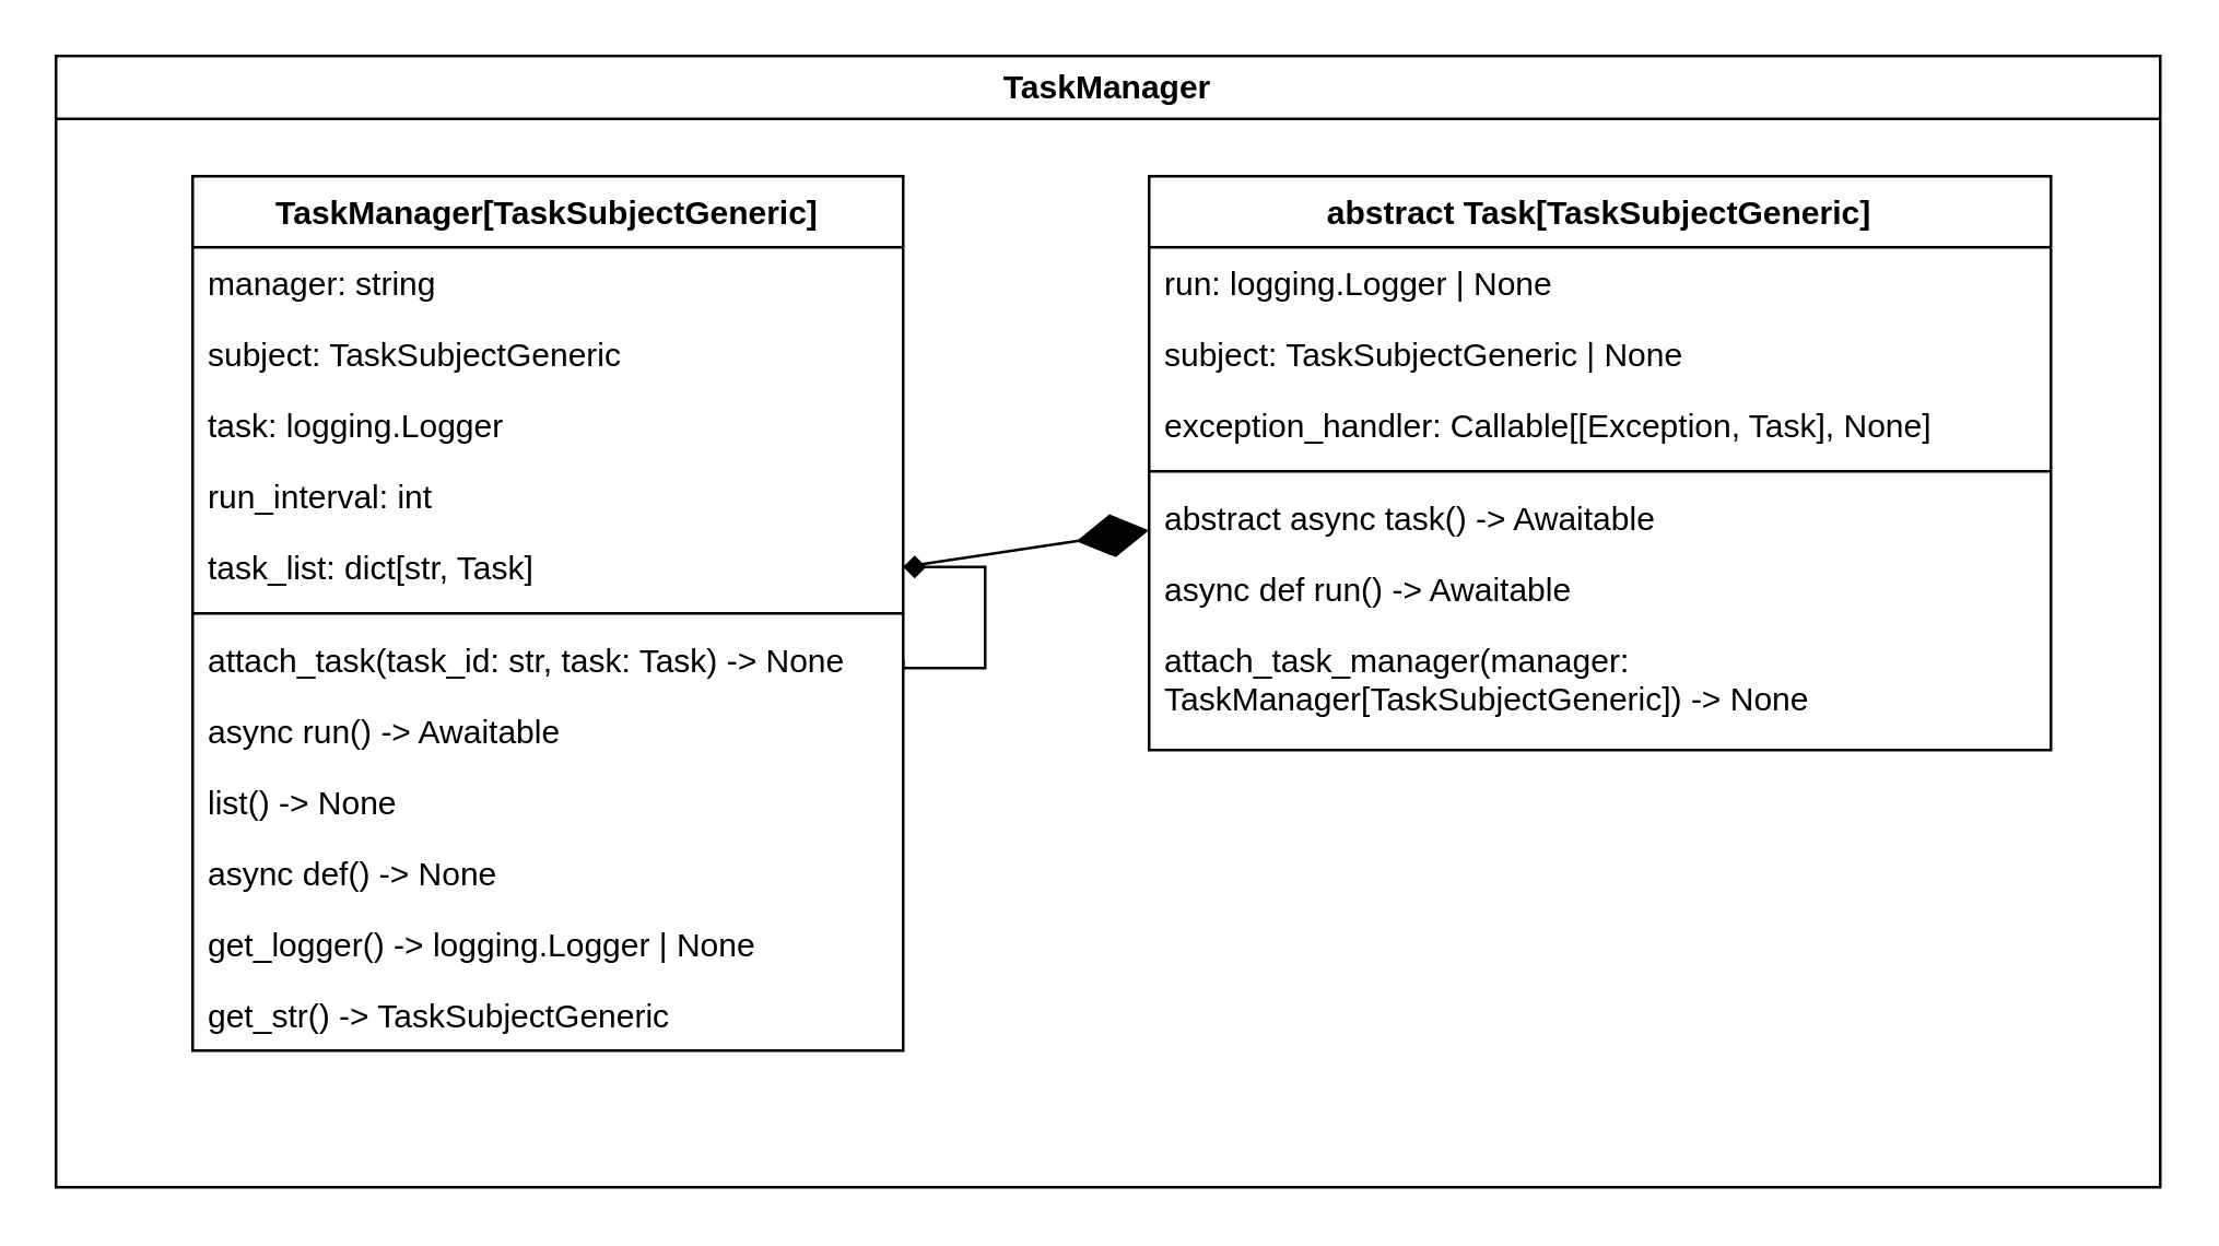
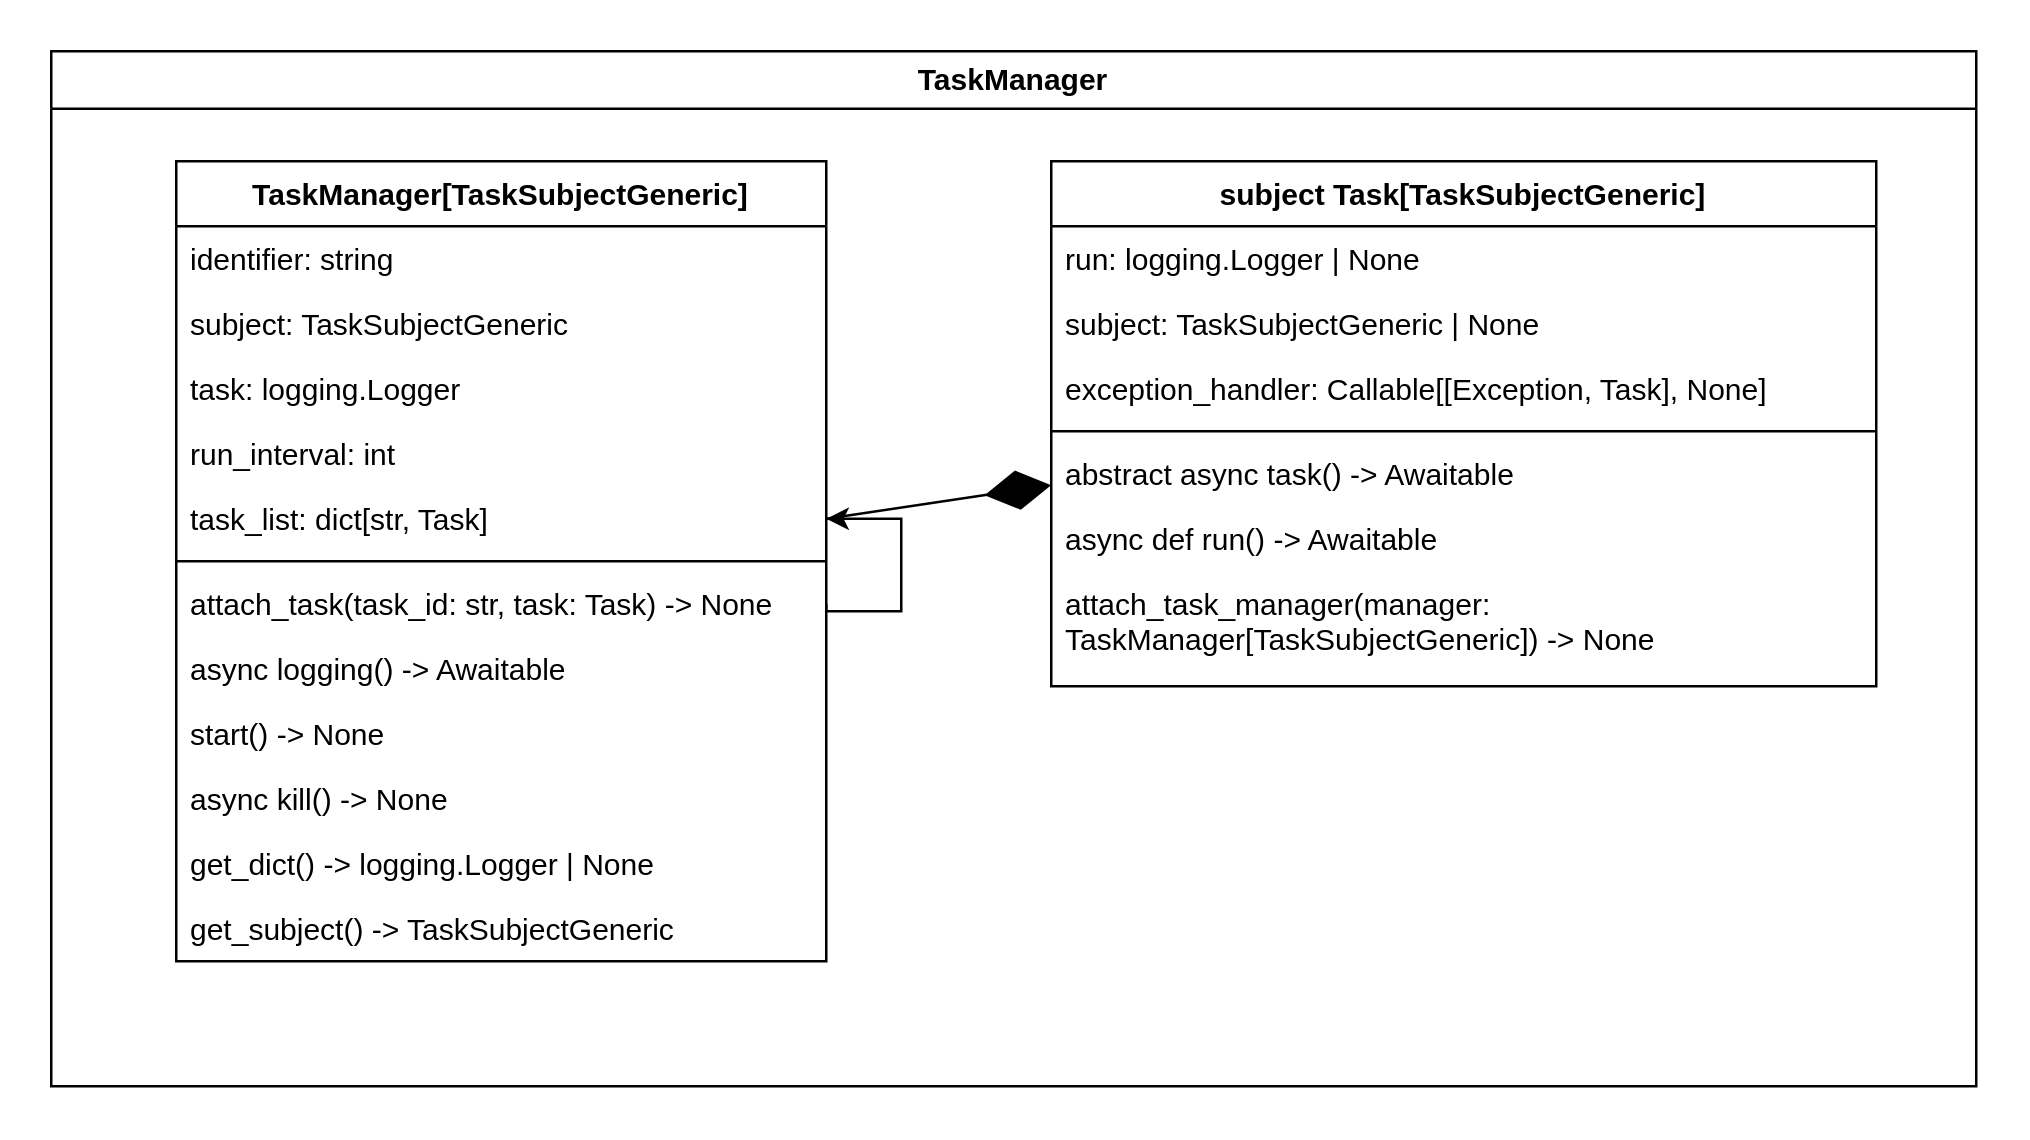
  <mxCell id="0" />
  <mxCell id="1" parent="0" />
  <mxCell id="2" value="TaskManager" style="swimlane;whiteSpace=wrap;html=1;" vertex="1" parent="1"><mxGeometry x="20" y="20" width="770" height="414" as="geometry" /></mxCell>
- <mxCell id="3" value="abstract Task[TaskSubjectGeneric]" style="swimlane;fontStyle=1;align=center;verticalAlign=top;childLayout=stackLayout;horizontal=1;startSize=26;horizontalStack=0;resizeParent=1;resizeParentMax=0;resizeLast=0;collapsible=1;marginBottom=0;whiteSpace=wrap;html=1;" vertex="1" parent="2"><mxGeometry x="400" y="44" width="330" height="210" as="geometry" /></mxCell>
+ <mxCell id="3" value="subject Task[TaskSubjectGeneric]" style="swimlane;fontStyle=1;align=center;verticalAlign=top;childLayout=stackLayout;horizontal=1;startSize=26;horizontalStack=0;resizeParent=1;resizeParentMax=0;resizeLast=0;collapsible=1;marginBottom=0;whiteSpace=wrap;html=1;" vertex="1" parent="2"><mxGeometry x="400" y="44" width="330" height="210" as="geometry" /></mxCell>
  <mxCell id="4" value="run: logging.Logger | None" style="text;strokeColor=none;fillColor=none;align=left;verticalAlign=top;spacingLeft=4;spacingRight=4;overflow=hidden;rotatable=0;points=[[0,0.5],[1,0.5]];portConstraint=eastwest;whiteSpace=wrap;html=1;" vertex="1" parent="3"><mxGeometry y="26" width="330" height="26" as="geometry" /></mxCell>
  <mxCell id="5" value="subject: TaskSubjectGeneric | None" style="text;strokeColor=none;fillColor=none;align=left;verticalAlign=top;spacingLeft=4;spacingRight=4;overflow=hidden;rotatable=0;points=[[0,0.5],[1,0.5]];portConstraint=eastwest;whiteSpace=wrap;html=1;" vertex="1" parent="3"><mxGeometry y="52" width="330" height="26" as="geometry" /></mxCell>
  <mxCell id="6" value="exception_handler:&amp;nbsp;Callable[[Exception, Task], None]" style="text;strokeColor=none;fillColor=none;align=left;verticalAlign=top;spacingLeft=4;spacingRight=4;overflow=hidden;rotatable=0;points=[[0,0.5],[1,0.5]];portConstraint=eastwest;whiteSpace=wrap;html=1;" vertex="1" parent="3"><mxGeometry y="78" width="330" height="26" as="geometry" /></mxCell>
  <mxCell id="7" value="" style="line;strokeWidth=1;fillColor=none;align=left;verticalAlign=middle;spacingTop=-1;spacingLeft=3;spacingRight=3;rotatable=0;labelPosition=right;points=[];portConstraint=eastwest;strokeColor=inherit;" vertex="1" parent="3"><mxGeometry y="104" width="330" height="8" as="geometry" /></mxCell>
  <mxCell id="8" value="abstract async task() -&amp;gt; Awaitable" style="text;strokeColor=none;fillColor=none;align=left;verticalAlign=top;spacingLeft=4;spacingRight=4;overflow=hidden;rotatable=0;points=[[0,0.5],[1,0.5]];portConstraint=eastwest;whiteSpace=wrap;html=1;" vertex="1" parent="3"><mxGeometry y="112" width="330" height="26" as="geometry" /></mxCell>
  <mxCell id="9" value="async def run() -&amp;gt; Awaitable" style="text;strokeColor=none;fillColor=none;align=left;verticalAlign=top;spacingLeft=4;spacingRight=4;overflow=hidden;rotatable=0;points=[[0,0.5],[1,0.5]];portConstraint=eastwest;whiteSpace=wrap;html=1;" vertex="1" parent="3"><mxGeometry y="138" width="330" height="26" as="geometry" /></mxCell>
  <mxCell id="10" value="attach_task_manager(manager: TaskManager[TaskSubjectGeneric]) -&amp;gt; None" style="text;strokeColor=none;fillColor=none;align=left;verticalAlign=top;spacingLeft=4;spacingRight=4;overflow=hidden;rotatable=0;points=[[0,0.5],[1,0.5]];portConstraint=eastwest;whiteSpace=wrap;html=1;" vertex="1" parent="3"><mxGeometry y="164" width="330" height="46" as="geometry" /></mxCell>
  <mxCell id="11" value="TaskManager[TaskSubjectGeneric]" style="swimlane;fontStyle=1;align=center;verticalAlign=top;childLayout=stackLayout;horizontal=1;startSize=26;horizontalStack=0;resizeParent=1;resizeParentMax=0;resizeLast=0;collapsible=1;marginBottom=0;whiteSpace=wrap;html=1;" vertex="1" parent="2"><mxGeometry x="50" y="44" width="260" height="320" as="geometry" /></mxCell>
- <mxCell id="12" value="manager: string" style="text;strokeColor=none;fillColor=none;align=left;verticalAlign=top;spacingLeft=4;spacingRight=4;overflow=hidden;rotatable=0;points=[[0,0.5],[1,0.5]];portConstraint=eastwest;whiteSpace=wrap;html=1;" vertex="1" parent="11"><mxGeometry y="26" width="260" height="26" as="geometry" /></mxCell>
+ <mxCell id="12" value="identifier: string" style="text;strokeColor=none;fillColor=none;align=left;verticalAlign=top;spacingLeft=4;spacingRight=4;overflow=hidden;rotatable=0;points=[[0,0.5],[1,0.5]];portConstraint=eastwest;whiteSpace=wrap;html=1;" vertex="1" parent="11"><mxGeometry y="26" width="260" height="26" as="geometry" /></mxCell>
  <mxCell id="13" value="subject: TaskSubjectGeneric" style="text;strokeColor=none;fillColor=none;align=left;verticalAlign=top;spacingLeft=4;spacingRight=4;overflow=hidden;rotatable=0;points=[[0,0.5],[1,0.5]];portConstraint=eastwest;whiteSpace=wrap;html=1;" vertex="1" parent="11"><mxGeometry y="52" width="260" height="26" as="geometry" /></mxCell>
  <mxCell id="14" value="task: logging.Logger" style="text;strokeColor=none;fillColor=none;align=left;verticalAlign=top;spacingLeft=4;spacingRight=4;overflow=hidden;rotatable=0;points=[[0,0.5],[1,0.5]];portConstraint=eastwest;whiteSpace=wrap;html=1;" vertex="1" parent="11"><mxGeometry y="78" width="260" height="26" as="geometry" /></mxCell>
  <mxCell id="15" value="run_interval: int" style="text;strokeColor=none;fillColor=none;align=left;verticalAlign=top;spacingLeft=4;spacingRight=4;overflow=hidden;rotatable=0;points=[[0,0.5],[1,0.5]];portConstraint=eastwest;whiteSpace=wrap;html=1;" vertex="1" parent="11"><mxGeometry y="104" width="260" height="26" as="geometry" /></mxCell>
  <mxCell id="16" value="task_list: dict[str, Task]" style="text;strokeColor=none;fillColor=none;align=left;verticalAlign=top;spacingLeft=4;spacingRight=4;overflow=hidden;rotatable=0;points=[[0,0.5],[1,0.5]];portConstraint=eastwest;whiteSpace=wrap;html=1;" vertex="1" parent="11"><mxGeometry y="130" width="260" height="26" as="geometry" /></mxCell>
  <mxCell id="17" value="" style="line;strokeWidth=1;fillColor=none;align=left;verticalAlign=middle;spacingTop=-1;spacingLeft=3;spacingRight=3;rotatable=0;labelPosition=right;points=[];portConstraint=eastwest;strokeColor=inherit;" vertex="1" parent="11"><mxGeometry y="156" width="260" height="8" as="geometry" /></mxCell>
- <mxCell id="18" style="edgeStyle=orthogonalEdgeStyle;rounded=0;orthogonalLoop=1;jettySize=auto;html=1;exitX=1;exitY=0.5;exitDx=0;exitDy=0;entryX=1;entryY=0.5;entryDx=0;entryDy=0;endArrow=diamond;" edge="1" parent="11" source="19" target="16"><mxGeometry relative="1" as="geometry"><mxPoint x="290" y="150" as="targetPoint" /><Array as="points"><mxPoint x="260" y="180" /><mxPoint x="290" y="180" /><mxPoint x="290" y="143" /></Array></mxGeometry></mxCell>
+ <mxCell id="18" style="edgeStyle=orthogonalEdgeStyle;rounded=0;orthogonalLoop=1;jettySize=auto;html=1;exitX=1;exitY=0.5;exitDx=0;exitDy=0;entryX=1;entryY=0.5;entryDx=0;entryDy=0;" edge="1" parent="11" source="19" target="16"><mxGeometry relative="1" as="geometry"><mxPoint x="290" y="150" as="targetPoint" /><Array as="points"><mxPoint x="260" y="180" /><mxPoint x="290" y="180" /><mxPoint x="290" y="143" /></Array></mxGeometry></mxCell>
  <mxCell id="19" value="attach_task(task_id: str, task: Task) -&amp;gt; None" style="text;strokeColor=none;fillColor=none;align=left;verticalAlign=top;spacingLeft=4;spacingRight=4;overflow=hidden;rotatable=0;points=[[0,0.5],[1,0.5]];portConstraint=eastwest;whiteSpace=wrap;html=1;" vertex="1" parent="11"><mxGeometry y="164" width="260" height="26" as="geometry" /></mxCell>
- <mxCell id="20" value="async run() -&amp;gt; Awaitable" style="text;strokeColor=none;fillColor=none;align=left;verticalAlign=top;spacingLeft=4;spacingRight=4;overflow=hidden;rotatable=0;points=[[0,0.5],[1,0.5]];portConstraint=eastwest;whiteSpace=wrap;html=1;" vertex="1" parent="11"><mxGeometry y="190" width="260" height="26" as="geometry" /></mxCell>
- <mxCell id="21" value="list() -&amp;gt; None" style="text;strokeColor=none;fillColor=none;align=left;verticalAlign=top;spacingLeft=4;spacingRight=4;overflow=hidden;rotatable=0;points=[[0,0.5],[1,0.5]];portConstraint=eastwest;whiteSpace=wrap;html=1;" vertex="1" parent="11"><mxGeometry y="216" width="260" height="26" as="geometry" /></mxCell>
- <mxCell id="22" value="async def() -&amp;gt; None" style="text;strokeColor=none;fillColor=none;align=left;verticalAlign=top;spacingLeft=4;spacingRight=4;overflow=hidden;rotatable=0;points=[[0,0.5],[1,0.5]];portConstraint=eastwest;whiteSpace=wrap;html=1;" vertex="1" parent="11"><mxGeometry y="242" width="260" height="26" as="geometry" /></mxCell>
- <mxCell id="23" value="get_logger() -&amp;gt; logging.Logger | None" style="text;strokeColor=none;fillColor=none;align=left;verticalAlign=top;spacingLeft=4;spacingRight=4;overflow=hidden;rotatable=0;points=[[0,0.5],[1,0.5]];portConstraint=eastwest;whiteSpace=wrap;html=1;" vertex="1" parent="11"><mxGeometry y="268" width="260" height="26" as="geometry" /></mxCell>
- <mxCell id="24" value="get_str() -&amp;gt; TaskSubjectGeneric" style="text;strokeColor=none;fillColor=none;align=left;verticalAlign=top;spacingLeft=4;spacingRight=4;overflow=hidden;rotatable=0;points=[[0,0.5],[1,0.5]];portConstraint=eastwest;whiteSpace=wrap;html=1;" vertex="1" parent="11"><mxGeometry y="294" width="260" height="26" as="geometry" /></mxCell>
+ <mxCell id="20" value="async logging() -&amp;gt; Awaitable" style="text;strokeColor=none;fillColor=none;align=left;verticalAlign=top;spacingLeft=4;spacingRight=4;overflow=hidden;rotatable=0;points=[[0,0.5],[1,0.5]];portConstraint=eastwest;whiteSpace=wrap;html=1;" vertex="1" parent="11"><mxGeometry y="190" width="260" height="26" as="geometry" /></mxCell>
+ <mxCell id="21" value="start() -&amp;gt; None" style="text;strokeColor=none;fillColor=none;align=left;verticalAlign=top;spacingLeft=4;spacingRight=4;overflow=hidden;rotatable=0;points=[[0,0.5],[1,0.5]];portConstraint=eastwest;whiteSpace=wrap;html=1;" vertex="1" parent="11"><mxGeometry y="216" width="260" height="26" as="geometry" /></mxCell>
+ <mxCell id="22" value="async kill() -&amp;gt; None" style="text;strokeColor=none;fillColor=none;align=left;verticalAlign=top;spacingLeft=4;spacingRight=4;overflow=hidden;rotatable=0;points=[[0,0.5],[1,0.5]];portConstraint=eastwest;whiteSpace=wrap;html=1;" vertex="1" parent="11"><mxGeometry y="242" width="260" height="26" as="geometry" /></mxCell>
+ <mxCell id="23" value="get_dict() -&amp;gt; logging.Logger | None" style="text;strokeColor=none;fillColor=none;align=left;verticalAlign=top;spacingLeft=4;spacingRight=4;overflow=hidden;rotatable=0;points=[[0,0.5],[1,0.5]];portConstraint=eastwest;whiteSpace=wrap;html=1;" vertex="1" parent="11"><mxGeometry y="268" width="260" height="26" as="geometry" /></mxCell>
+ <mxCell id="24" value="get_subject() -&amp;gt; TaskSubjectGeneric" style="text;strokeColor=none;fillColor=none;align=left;verticalAlign=top;spacingLeft=4;spacingRight=4;overflow=hidden;rotatable=0;points=[[0,0.5],[1,0.5]];portConstraint=eastwest;whiteSpace=wrap;html=1;" vertex="1" parent="11"><mxGeometry y="294" width="260" height="26" as="geometry" /></mxCell>
  <mxCell id="25" value="" style="endArrow=diamondThin;endFill=1;endSize=24;html=1;rounded=0;exitX=1;exitY=0.5;exitDx=0;exitDy=0;" edge="1" parent="2" source="16" target="3"><mxGeometry width="160" relative="1" as="geometry"><mxPoint x="430" y="430" as="sourcePoint" /><mxPoint x="440" y="200" as="targetPoint" /></mxGeometry></mxCell>
